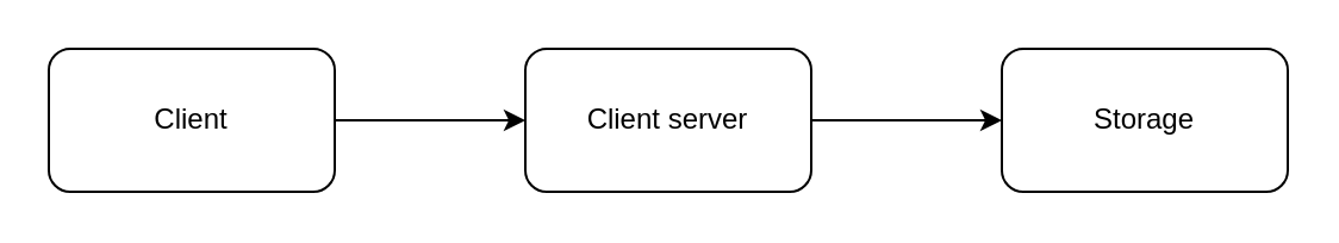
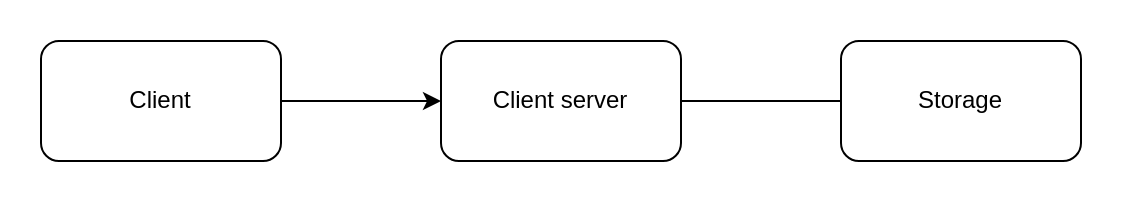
  <mxCell id="0" />
  <mxCell id="1" parent="0" />
  <mxCell id="2" style="edgeStyle=orthogonalEdgeStyle;rounded=0;orthogonalLoop=1;jettySize=auto;html=1;exitX=1;exitY=0.5;exitDx=0;exitDy=0;entryX=0;entryY=0.5;entryDx=0;entryDy=0;" edge="1" parent="1" source="3" target="5"><mxGeometry relative="1" as="geometry" /></mxCell>
  <mxCell id="3" value="Client" style="rounded=1;whiteSpace=wrap;html=1;" vertex="1" parent="1"><mxGeometry x="20" y="20" width="120" height="60" as="geometry" /></mxCell>
- <mxCell id="4" style="edgeStyle=orthogonalEdgeStyle;rounded=0;orthogonalLoop=1;jettySize=auto;html=1;exitX=1;exitY=0.5;exitDx=0;exitDy=0;entryX=0;entryY=0.5;entryDx=0;entryDy=0;" edge="1" parent="1" source="5" target="6"><mxGeometry relative="1" as="geometry" /></mxCell>
+ <mxCell id="4" style="edgeStyle=orthogonalEdgeStyle;rounded=0;orthogonalLoop=1;jettySize=auto;html=1;exitX=1;exitY=0.5;exitDx=0;exitDy=0;entryX=0;entryY=0.5;entryDx=0;entryDy=0;endArrow=none;" edge="1" parent="1" source="5" target="6"><mxGeometry relative="1" as="geometry" /></mxCell>
  <mxCell id="5" value="Client server" style="rounded=1;whiteSpace=wrap;html=1;" vertex="1" parent="1"><mxGeometry x="220" y="20" width="120" height="60" as="geometry" /></mxCell>
  <mxCell id="6" value="Storage" style="rounded=1;whiteSpace=wrap;html=1;" vertex="1" parent="1"><mxGeometry x="420" y="20" width="120" height="60" as="geometry" /></mxCell>
